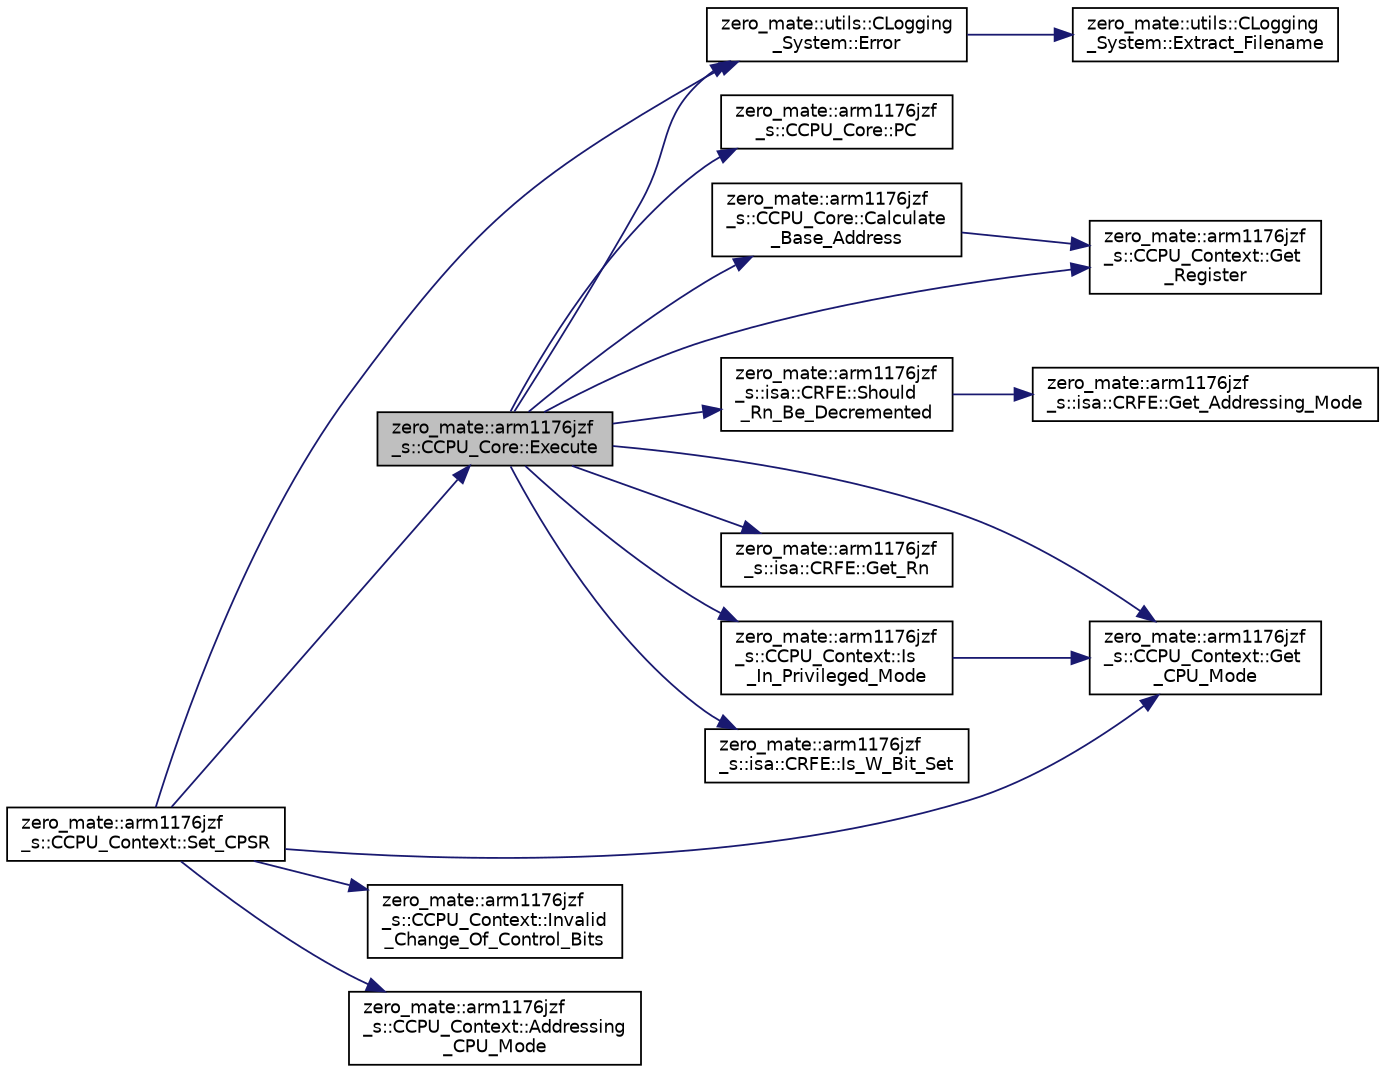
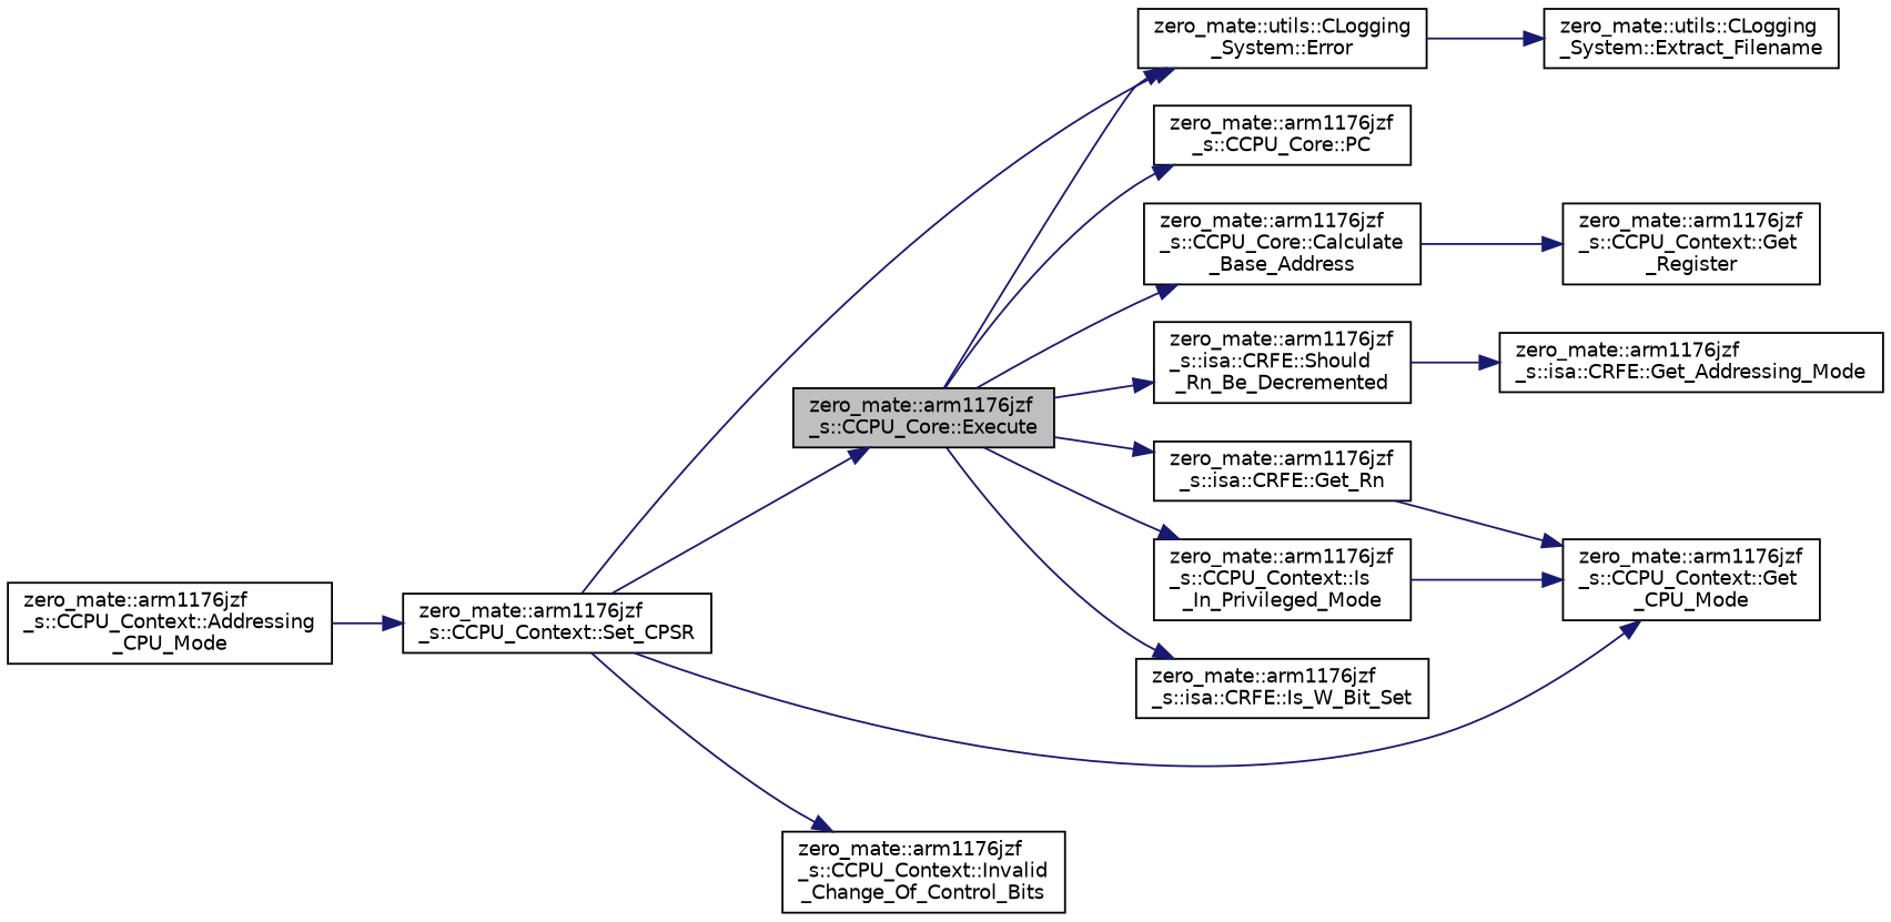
  digraph {
    rankdir=LR
    node [color=black fontname=Helvetica fontsize=10 shape=record]
    edge [color=midnightblue fontname=Helvetica fontsize=10 labelfontname=Helvetica labelfontsize=10 style=solid]
    n1 [fillcolor=grey75 fontcolor=black height=0.2 label="zero_mate::arm1176jzf\l_s::CCPU_Core::Execute" style=filled width=0.4]
    n2 [height=0.2 label="zero_mate::arm1176jzf\l_s::CCPU_Core::Calculate\l_Base_Address" width=0.4]
    n3 [height=0.2 label="zero_mate::arm1176jzf\l_s::CCPU_Context::Get\l_Register" width=0.4]
    n4 [height=0.2 label="zero_mate::utils::CLogging\l_System::Error" width=0.4]
    n5 [height=0.2 label="zero_mate::arm1176jzf\l_s::CCPU_Context::Get\l_CPU_Mode" width=0.4]
    n6 [height=0.2 label="zero_mate::arm1176jzf\l_s::isa::CRFE::Get_Rn" width=0.4]
    n7 [height=0.2 label="zero_mate::arm1176jzf\l_s::CCPU_Context::Is\l_In_Privileged_Mode" width=0.4]
    n8 [height=0.2 label="zero_mate::arm1176jzf\l_s::isa::CRFE::Is_W_Bit_Set" width=0.4]
    n9 [height=0.2 label="zero_mate::arm1176jzf\l_s::CCPU_Core::PC" width=0.4]
    n10 [height=0.2 label="zero_mate::arm1176jzf\l_s::isa::CRFE::Should\l_Rn_Be_Decremented" width=0.4]
    n11 [height=0.2 label="zero_mate::utils::CLogging\l_System::Extract_Filename" width=0.4]
    n12 [height=0.2 label="zero_mate::arm1176jzf\l_s::CCPU_Context::Set_CPSR" width=0.4]
    n13 [height=0.2 label="zero_mate::arm1176jzf\l_s::CCPU_Context::Invalid\l_Change_Of_Control_Bits" width=0.4]
    n14 [height=0.2 label="zero_mate::arm1176jzf\l_s::CCPU_Context::Addressing\l_CPU_Mode" width=0.4]
    n15 [height=0.2 label="zero_mate::arm1176jzf\l_s::isa::CRFE::Get_Addressing_Mode" width=0.4]
    n1 -> n2
-   n1 -> n3
    n1 -> n4
-   n1 -> n5
+   n6 -> n5
    n1 -> n6
    n1 -> n7
    n1 -> n8
    n1 -> n9
    n1 -> n10
    n2 -> n3
    n4 -> n11
    n7 -> n5
    n10 -> n15
    n12 -> n1
    n12 -> n4
    n12 -> n5
    n12 -> n13
-   n12 -> n14
+   n14 -> n12
  }
